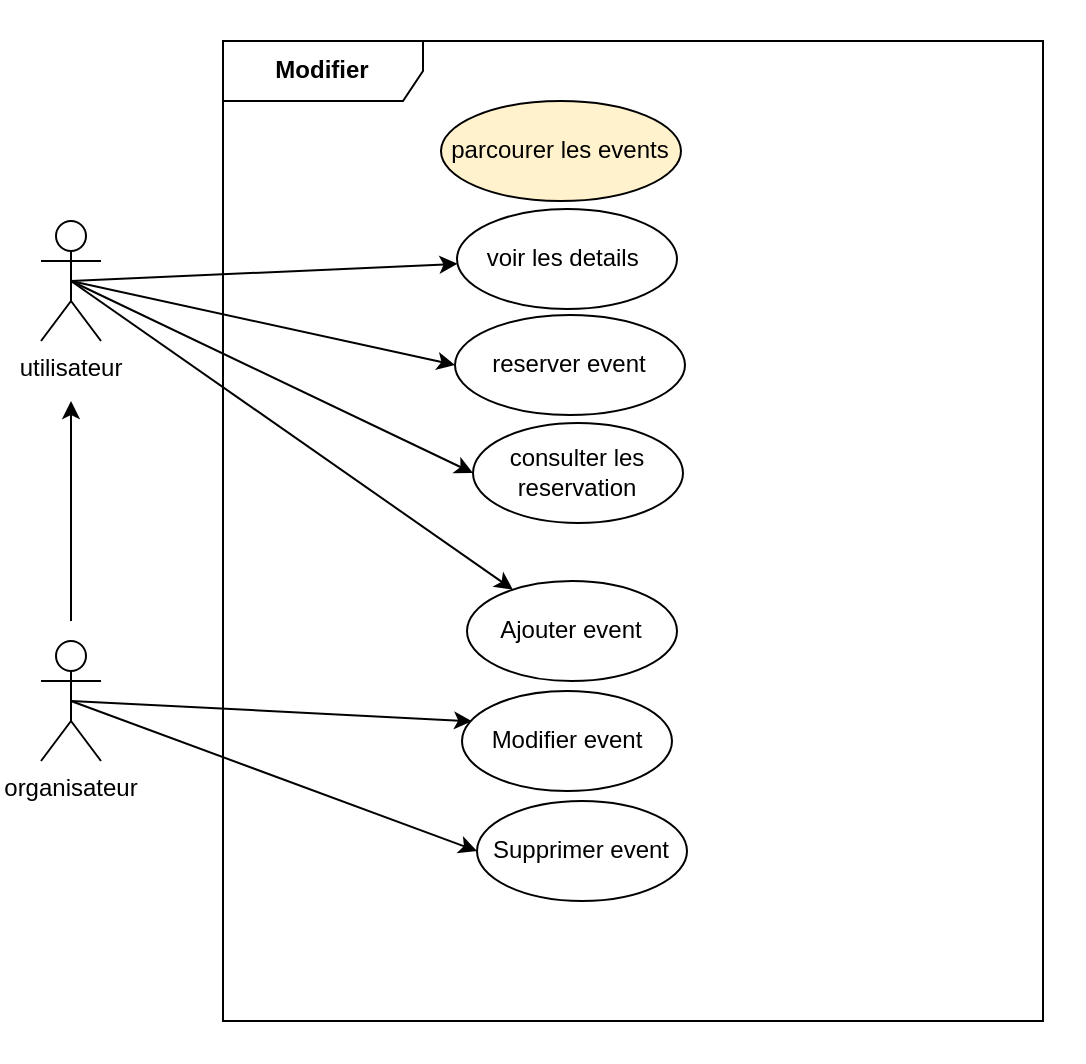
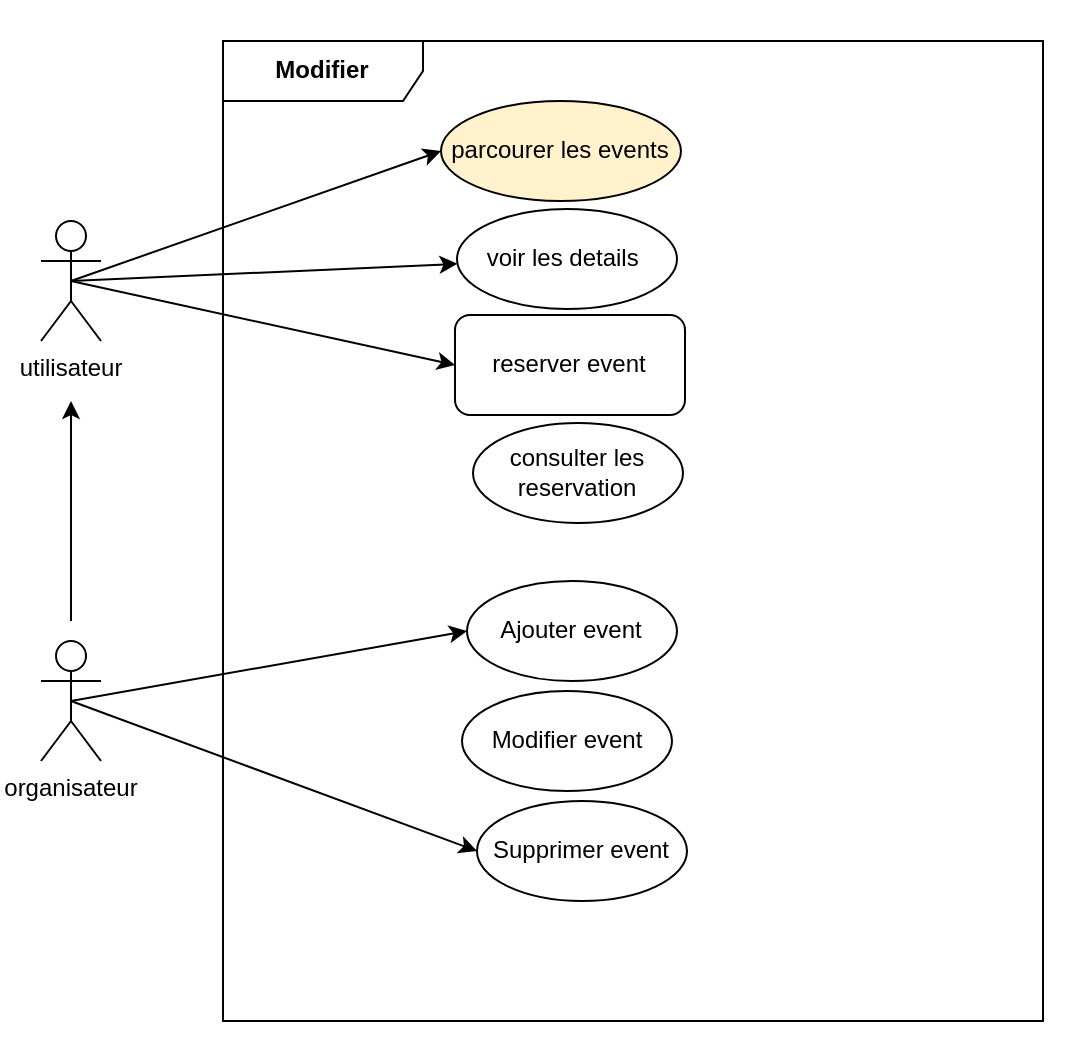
  <mxCell id="0" />
  <mxCell id="1" parent="0" />
  <mxCell id="2" value="Modifier" style="shape=umlFrame;whiteSpace=wrap;html=1;width=100;height=30;fontStyle=1" vertex="1" parent="1"><mxGeometry x="111" y="20" width="410" height="490" as="geometry" /></mxCell>
  <mxCell id="3" style="edgeStyle=none;html=1;exitX=0.5;exitY=0.5;exitDx=0;exitDy=0;exitPerimeter=0;" edge="1" parent="1" source="6" target="13"><mxGeometry relative="1" as="geometry" /></mxCell>
- <mxCell id="4" style="edgeStyle=none;html=1;exitX=0.5;exitY=0.5;exitDx=0;exitDy=0;exitPerimeter=0;" edge="1" parent="1" source="6" target="17"><mxGeometry relative="1" as="geometry" /></mxCell>
+ <mxCell id="4" style="edgeStyle=none;html=1;exitX=0.5;exitY=0.5;exitDx=0;exitDy=0;exitPerimeter=0;entryX=0;entryY=0.5;entryDx=0;entryDy=0;" edge="1" parent="1" source="6" target="12"><mxGeometry relative="1" as="geometry" /></mxCell>
  <mxCell id="5" style="edgeStyle=none;html=1;exitX=0.5;exitY=0.5;exitDx=0;exitDy=0;exitPerimeter=0;entryX=0;entryY=0.5;entryDx=0;entryDy=0;" edge="1" parent="1" source="6" target="14"><mxGeometry relative="1" as="geometry" /></mxCell>
  <mxCell id="6" value="utilisateur" style="shape=umlActor;verticalLabelPosition=bottom;verticalAlign=top;html=1;outlineConnect=0;" vertex="1" parent="1"><mxGeometry x="20" y="110" width="30" height="60" as="geometry" /></mxCell>
- <mxCell id="8" style="edgeStyle=none;html=1;exitX=0.5;exitY=0.5;exitDx=0;exitDy=0;exitPerimeter=0;entryX=0.048;entryY=0.303;entryDx=0;entryDy=0;entryPerimeter=0;" edge="1" parent="1" source="10" target="18"><mxGeometry relative="1" as="geometry" /></mxCell>
+ <mxCell id="7" style="edgeStyle=none;html=1;exitX=0.5;exitY=0.5;exitDx=0;exitDy=0;exitPerimeter=0;entryX=0;entryY=0.5;entryDx=0;entryDy=0;" edge="1" parent="1" source="10" target="17"><mxGeometry relative="1" as="geometry" /></mxCell>
  <mxCell id="9" style="edgeStyle=none;html=1;exitX=0.5;exitY=0.5;exitDx=0;exitDy=0;exitPerimeter=0;entryX=0;entryY=0.5;entryDx=0;entryDy=0;" edge="1" parent="1" source="10" target="19"><mxGeometry relative="1" as="geometry" /></mxCell>
  <mxCell id="10" value="organisateur" style="shape=umlActor;verticalLabelPosition=bottom;verticalAlign=top;html=1;outlineConnect=0;" vertex="1" parent="1"><mxGeometry x="20" y="320" width="30" height="60" as="geometry" /></mxCell>
  <mxCell id="11" value="" style="endArrow=classic;html=1;" edge="1" parent="1"><mxGeometry width="50" height="50" relative="1" as="geometry"><mxPoint x="35" y="310" as="sourcePoint" /><mxPoint x="35" y="200" as="targetPoint" /></mxGeometry></mxCell>
  <mxCell id="12" value="parcourer les events" style="ellipse;whiteSpace=wrap;html=1;fillColor=#fff2cc;" vertex="1" parent="1"><mxGeometry x="220" y="50" width="120" height="50" as="geometry" /></mxCell>
  <mxCell id="13" value="voir les details&amp;nbsp;" style="ellipse;whiteSpace=wrap;html=1;" vertex="1" parent="1"><mxGeometry x="228" y="104" width="110" height="50" as="geometry" /></mxCell>
- <mxCell id="14" value="reserver event" style="ellipse;whiteSpace=wrap;html=1;" vertex="1" parent="1"><mxGeometry x="227" y="157" width="115" height="50" as="geometry" /></mxCell>
- <mxCell id="15" style="edgeStyle=none;html=1;exitX=0.5;exitY=0.5;exitDx=0;exitDy=0;exitPerimeter=0;entryX=0;entryY=0.5;entryDx=0;entryDy=0;" edge="1" parent="1" target="16" source="6"><mxGeometry relative="1" as="geometry"><mxPoint x="50" y="190" as="sourcePoint" /></mxGeometry></mxCell>
+ <mxCell id="14" value="reserver event" style="whiteSpace=wrap;html=1;rounded=1;" vertex="1" parent="1"><mxGeometry x="227" y="157" width="115" height="50" as="geometry" /></mxCell>
  <mxCell id="16" value="consulter les reservation" style="ellipse;whiteSpace=wrap;html=1;" vertex="1" parent="1"><mxGeometry x="236" y="211" width="105" height="50" as="geometry" /></mxCell>
  <mxCell id="17" value="Ajouter event" style="ellipse;whiteSpace=wrap;html=1;" vertex="1" parent="1"><mxGeometry x="233" y="290" width="105" height="50" as="geometry" /></mxCell>
  <mxCell id="18" value="Modifier event" style="ellipse;whiteSpace=wrap;html=1;" vertex="1" parent="1"><mxGeometry x="230.5" y="345" width="105" height="50" as="geometry" /></mxCell>
  <mxCell id="19" value="Supprimer event" style="ellipse;whiteSpace=wrap;html=1;" vertex="1" parent="1"><mxGeometry x="238" y="400" width="105" height="50" as="geometry" /></mxCell>
